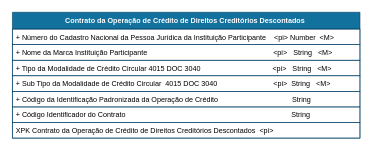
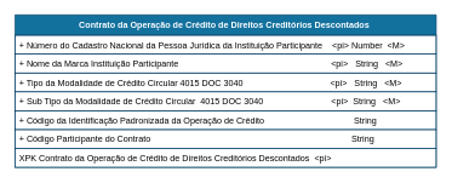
  <mxCell id="0" />
  <mxCell id="1" parent="0" />
  <mxCell id="2" value="Contrato da Operação de Crédito de Direitos Creditórios Descontados " style="swimlane;fontStyle=1;childLayout=stackLayout;horizontal=1;startSize=28;horizontalStack=0;resizeParent=1;resizeParentMax=0;resizeLast=0;collapsible=1;marginBottom=0;rounded=0;shadow=0;comic=0;sketch=0;align=center;html=0;autosize=1;fillColor=#13719E;strokeColor=#003F66;fontColor=#FFFFFF;" parent="1" vertex="1"><mxGeometry x="20" y="20" width="580" height="210" as="geometry" /></mxCell>
  <mxCell id="3" value="+ Número do Cadastro Nacional da Pessoa Jurídica da Instituição Participante    &lt;pi&gt; Number  &lt;M&gt;  " style="text;fillColor=none;align=left;verticalAlign=top;spacingLeft=4;spacingRight=4;overflow=hidden;rotatable=0;points=[[0,0.5],[1,0.5]];portConstraint=eastwest;strokeColor=#003F66;" parent="2" vertex="1"><mxGeometry y="28" width="580" height="26" as="geometry" /></mxCell>
  <mxCell id="4" value="+ Nome da Marca Instituição Participante                                                               &lt;pi&gt;   String   &lt;M&gt;    " style="text;fillColor=none;align=left;verticalAlign=top;spacingLeft=4;spacingRight=4;overflow=hidden;rotatable=0;points=[[0,0.5],[1,0.5]];portConstraint=eastwest;strokeColor=#003F66;" parent="2" vertex="1"><mxGeometry y="54" width="580" height="26" as="geometry" /></mxCell>
  <mxCell id="5" value="+ Tipo da Modalidade de Crédito Circular 4015 DOC 3040                                    &lt;pi&gt;   String   &lt;M&gt; " style="text;fillColor=none;align=left;verticalAlign=top;spacingLeft=4;spacingRight=4;overflow=hidden;rotatable=0;points=[[0,0.5],[1,0.5]];portConstraint=eastwest;strokeColor=#003F66;" parent="2" vertex="1"><mxGeometry y="80" width="580" height="26" as="geometry" /></mxCell>
  <mxCell id="6" value="+ Sub Tipo da Modalidade de Crédito Circular  4015 DOC 3040                            &lt;pi&gt;  String   &lt;M&gt; " style="text;fillColor=none;align=left;verticalAlign=top;spacingLeft=4;spacingRight=4;overflow=hidden;rotatable=0;points=[[0,0.5],[1,0.5]];portConstraint=eastwest;strokeColor=#003F66;" parent="2" vertex="1"><mxGeometry y="106" width="580" height="26" as="geometry" /></mxCell>
  <mxCell id="7" value="+ Código da Identificação Padronizada da Operação de Crédito                                     String      " style="text;fillColor=none;align=left;verticalAlign=top;spacingLeft=4;spacingRight=4;overflow=hidden;rotatable=0;points=[[0,0.5],[1,0.5]];portConstraint=eastwest;strokeColor=#003F66;" parent="2" vertex="1"><mxGeometry y="132" width="580" height="26" as="geometry" /></mxCell>
- <mxCell id="8" value="+ Código Identificador do Contrato                                                                                   String  " style="text;fillColor=none;align=left;verticalAlign=top;spacingLeft=4;spacingRight=4;overflow=hidden;rotatable=0;points=[[0,0.5],[1,0.5]];portConstraint=eastwest;strokeColor=#003F66;" parent="2" vertex="1"><mxGeometry y="158" width="580" height="26" as="geometry" /></mxCell>
+ <mxCell id="8" value="+ Código Participante do Contrato                                                                                   String  " style="text;fillColor=none;align=left;verticalAlign=top;spacingLeft=4;spacingRight=4;overflow=hidden;rotatable=0;points=[[0,0.5],[1,0.5]];portConstraint=eastwest;strokeColor=#003F66;" parent="2" vertex="1"><mxGeometry y="158" width="580" height="26" as="geometry" /></mxCell>
  <mxCell id="9" value="XPK Contrato da Operação de Crédito de Direitos Creditórios Descontados  &lt;pi&gt;" style="text;fillColor=none;align=left;verticalAlign=top;spacingLeft=4;spacingRight=4;overflow=hidden;rotatable=0;points=[[0,0.5],[1,0.5]];portConstraint=eastwest;strokeColor=#003F66;" parent="2" vertex="1"><mxGeometry y="184" width="580" height="26" as="geometry" /></mxCell>
